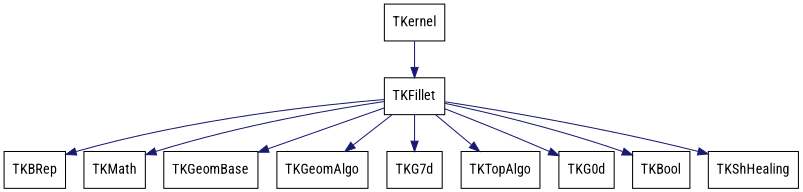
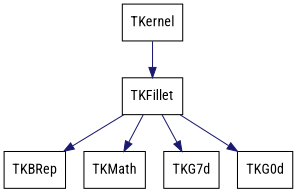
  digraph {
    aspect=1
    fontname="Roboto Condensed"
    node [fontname="Roboto Condensed" shape=box]
    edge [color=midnightblue fontname="Roboto Condensed" style=solid]
    TKFillet
    TKBRep
    TKMath
-   TKGeomBase
-   TKGeomAlgo
    n6 [label=TKG7d]
-   TKTopAlgo
    n8 [label=TKG0d]
-   TKBool
-   TKShHealing
    TKernel
    TKFillet -> TKBRep
    TKFillet -> TKMath
-   TKFillet -> TKGeomBase
-   TKFillet -> TKGeomAlgo
    TKFillet -> n6
-   TKFillet -> TKTopAlgo
    TKFillet -> n8
-   TKFillet -> TKBool
-   TKFillet -> TKShHealing
    TKernel -> TKFillet
  }
